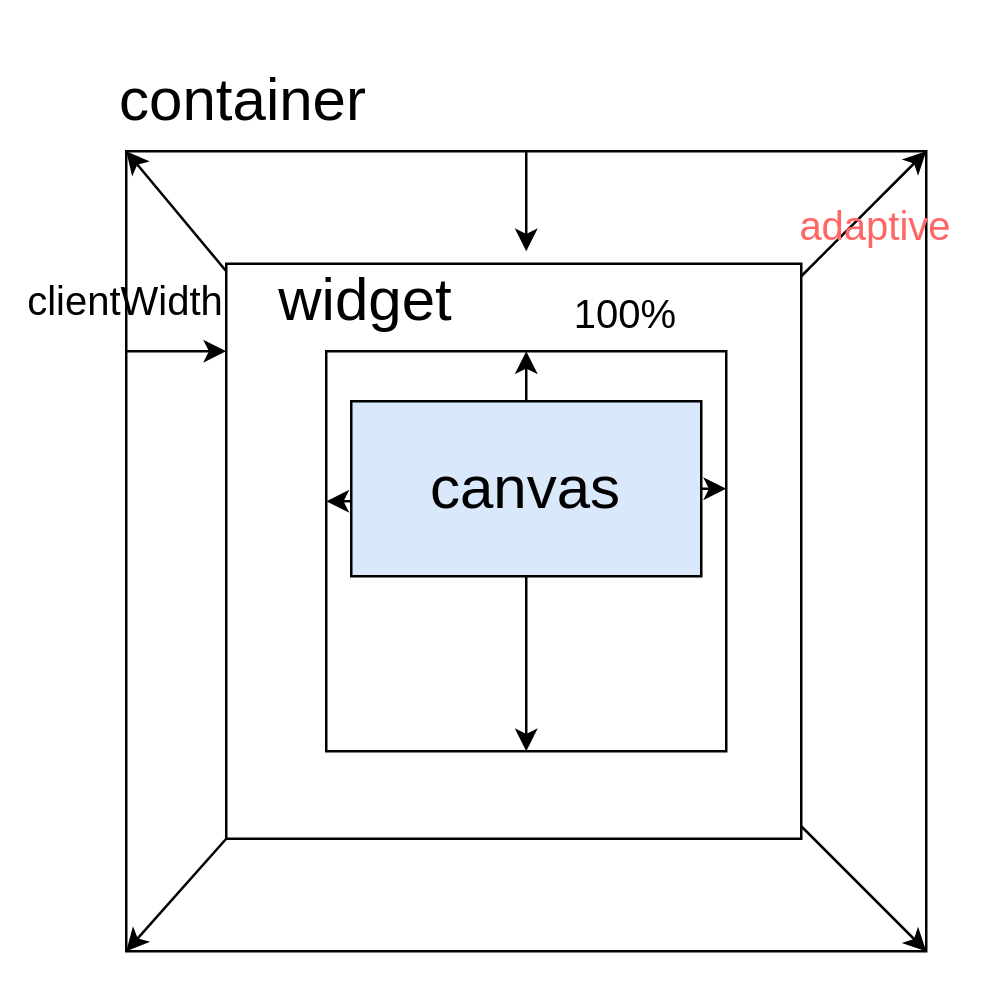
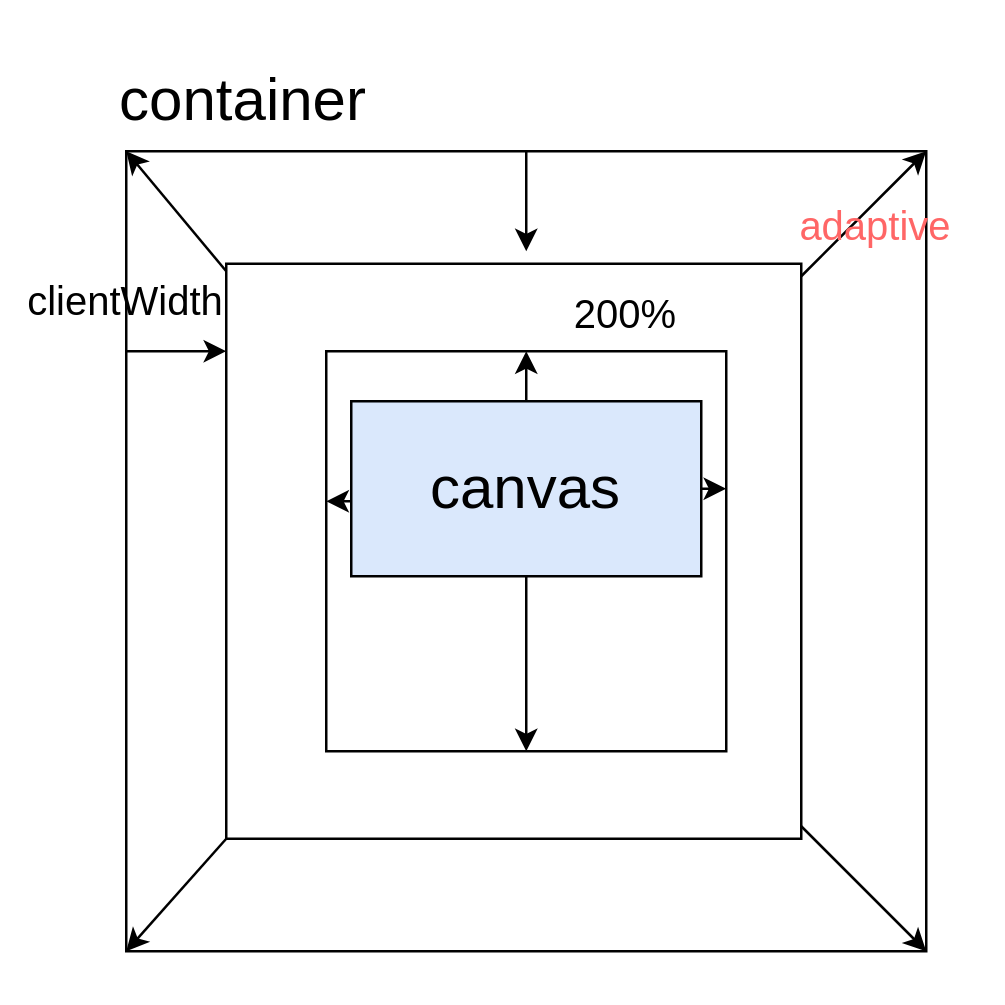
  <mxCell id="0" />
  <mxCell id="1" parent="0" />
  <mxCell id="2" value="" style="whiteSpace=wrap;html=1;aspect=fixed;" vertex="1" parent="1"><mxGeometry x="90" y="105" width="230" height="230" as="geometry" /></mxCell>
  <mxCell id="3" value="container" style="text;html=1;strokeColor=none;fillColor=none;align=center;verticalAlign=middle;whiteSpace=wrap;rounded=0;fontSize=24;" vertex="1" parent="1"><mxGeometry x="54" y="20" width="86" height="40" as="geometry" /></mxCell>
  <mxCell id="4" value="" style="whiteSpace=wrap;html=1;aspect=fixed;fontSize=24;" vertex="1" parent="1"><mxGeometry x="130" y="140" width="160" height="160" as="geometry" /></mxCell>
- <mxCell id="5" value="widget" style="text;html=1;strokeColor=none;fillColor=none;align=center;verticalAlign=middle;whiteSpace=wrap;rounded=0;fontSize=24;" vertex="1" parent="1"><mxGeometry x="116" y="105" width="60" height="30" as="geometry" /></mxCell>
  <mxCell id="6" style="edgeStyle=orthogonalEdgeStyle;rounded=0;orthogonalLoop=1;jettySize=auto;html=1;exitX=0.5;exitY=0;exitDx=0;exitDy=0;entryX=0.5;entryY=0;entryDx=0;entryDy=0;fontSize=24;" edge="1" parent="1" source="7" target="4"><mxGeometry relative="1" as="geometry" /></mxCell>
  <mxCell id="7" value="canvas" style="rounded=0;whiteSpace=wrap;html=1;fontSize=24;fillColor=#dae8fc;" vertex="1" parent="1"><mxGeometry x="140" y="160" width="140" height="70" as="geometry" /></mxCell>
  <mxCell id="8" value="" style="endArrow=classic;html=1;rounded=0;fontSize=24;exitX=1;exitY=0.5;exitDx=0;exitDy=0;" edge="1" parent="1" source="7"><mxGeometry width="50" height="50" relative="1" as="geometry"><mxPoint x="270" y="210" as="sourcePoint" /><mxPoint x="290" y="195" as="targetPoint" /></mxGeometry></mxCell>
  <mxCell id="9" value="" style="endArrow=classic;html=1;rounded=0;fontSize=24;entryX=0;entryY=0.375;entryDx=0;entryDy=0;entryPerimeter=0;" edge="1" parent="1" target="4"><mxGeometry width="50" height="50" relative="1" as="geometry"><mxPoint x="140" y="200" as="sourcePoint" /><mxPoint x="320" y="160" as="targetPoint" /></mxGeometry></mxCell>
  <mxCell id="10" value="" style="endArrow=classic;html=1;rounded=0;fontSize=24;entryX=0.5;entryY=1;entryDx=0;entryDy=0;exitX=0.5;exitY=1;exitDx=0;exitDy=0;" edge="1" parent="1" source="7" target="4"><mxGeometry width="50" height="50" relative="1" as="geometry"><mxPoint x="270" y="210" as="sourcePoint" /><mxPoint x="320" y="160" as="targetPoint" /></mxGeometry></mxCell>
  <mxCell id="11" value="" style="whiteSpace=wrap;html=1;aspect=fixed;fontSize=24;fillColor=none;" vertex="1" parent="1"><mxGeometry x="50" y="60" width="320" height="320" as="geometry" /></mxCell>
  <mxCell id="12" value="" style="endArrow=classic;html=1;rounded=0;fontSize=24;exitX=0;exitY=0.25;exitDx=0;exitDy=0;entryX=0.125;entryY=0.25;entryDx=0;entryDy=0;entryPerimeter=0;" edge="1" parent="1" source="11" target="11"><mxGeometry width="50" height="50" relative="1" as="geometry"><mxPoint x="0" y="178" as="sourcePoint" /><mxPoint x="40" y="178" as="targetPoint" /></mxGeometry></mxCell>
  <mxCell id="13" value="" style="endArrow=classic;html=1;rounded=0;fontSize=24;exitX=0.5;exitY=0;exitDx=0;exitDy=0;" edge="1" parent="1" source="11"><mxGeometry width="50" height="50" relative="1" as="geometry"><mxPoint x="60" y="150" as="sourcePoint" /><mxPoint x="210" y="100" as="targetPoint" /></mxGeometry></mxCell>
  <mxCell id="14" value="clientWidth" style="text;html=1;strokeColor=none;fillColor=none;align=center;verticalAlign=middle;whiteSpace=wrap;rounded=0;fontSize=16;" vertex="1" parent="1"><mxGeometry x="20" y="110" width="60" height="20" as="geometry" /></mxCell>
- <mxCell id="15" value="100%" style="text;html=1;strokeColor=none;fillColor=none;align=center;verticalAlign=middle;whiteSpace=wrap;rounded=0;fontSize=16;" vertex="1" parent="1"><mxGeometry x="220" y="110" width="60" height="30" as="geometry" /></mxCell>
+ <mxCell id="15" value="200%" style="text;html=1;strokeColor=none;fillColor=none;align=center;verticalAlign=middle;whiteSpace=wrap;rounded=0;fontSize=16;" vertex="1" parent="1"><mxGeometry x="220" y="110" width="60" height="30" as="geometry" /></mxCell>
  <mxCell id="16" value="" style="endArrow=classic;html=1;rounded=0;fontSize=16;entryX=1;entryY=0;entryDx=0;entryDy=0;" edge="1" parent="1" target="11"><mxGeometry width="50" height="50" relative="1" as="geometry"><mxPoint x="320" y="110" as="sourcePoint" /><mxPoint x="320" y="200" as="targetPoint" /></mxGeometry></mxCell>
  <mxCell id="17" value="" style="endArrow=classic;html=1;rounded=0;fontSize=16;entryX=1;entryY=1;entryDx=0;entryDy=0;" edge="1" parent="1" target="11"><mxGeometry width="50" height="50" relative="1" as="geometry"><mxPoint x="320" y="330" as="sourcePoint" /><mxPoint x="340" y="270" as="targetPoint" /></mxGeometry></mxCell>
  <mxCell id="18" value="" style="endArrow=classic;html=1;rounded=0;fontSize=16;entryX=0;entryY=1;entryDx=0;entryDy=0;" edge="1" parent="1" target="11"><mxGeometry width="50" height="50" relative="1" as="geometry"><mxPoint x="90" y="335" as="sourcePoint" /><mxPoint x="140" y="385" as="targetPoint" /></mxGeometry></mxCell>
  <mxCell id="19" value="" style="endArrow=classic;html=1;rounded=0;fontSize=16;" edge="1" parent="1"><mxGeometry width="50" height="50" relative="1" as="geometry"><mxPoint x="50" y="61" as="sourcePoint" /><mxPoint x="50" y="61" as="targetPoint" /></mxGeometry></mxCell>
  <mxCell id="20" value="" style="endArrow=classic;html=1;rounded=0;fontSize=16;" edge="1" parent="1"><mxGeometry width="50" height="50" relative="1" as="geometry"><mxPoint x="90" y="108" as="sourcePoint" /><mxPoint x="50" y="60" as="targetPoint" /></mxGeometry></mxCell>
  <mxCell id="21" value="adaptive" style="text;html=1;strokeColor=none;fillColor=none;align=center;verticalAlign=middle;whiteSpace=wrap;rounded=0;fontSize=16;fontColor=#FF6666;" vertex="1" parent="1"><mxGeometry x="320" y="75" width="60" height="30" as="geometry" /></mxCell>
